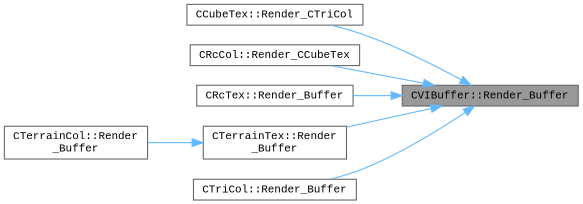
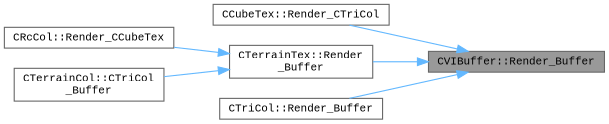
  digraph {
    fontname="Liberation Mono"
    rankdir=RL
    node [color=grey40 fillcolor=white fontname="Liberation Mono" fontsize=10 shape=box style=filled]
    edge [color=steelblue1 dir=back fontname="Liberation Mono" fontsize=10 labelfontname=Helvetica labelfontsize=10 style=solid]
    n1 [color=gray40 fillcolor=grey60 fontcolor=black height=0.2 label="CVIBuffer::Render_Buffer" width=0.4]
    n2 [height=0.2 label="CCubeTex::Render_CTriCol" width=0.4]
    n3 [height=0.2 label="CRcCol::Render_CCubeTex" width=0.4]
-   n4 [height=0.2 label="CRcTex::Render_Buffer" width=0.4]
    n5 [height=0.2 label="CTerrainTex::Render\l_Buffer" width=0.4]
    n6 [height=0.2 label="CTriCol::Render_Buffer" width=0.4]
-   n7 [height=0.2 label="CTerrainCol::Render\l_Buffer" width=0.4]
+   n7 [height=0.2 label="CTerrainCol::CTriCol\l_Buffer" width=0.4]
    n1 -> n2
-   n1 -> n3
-   n1 -> n4
+   n5 -> n3
    n1 -> n5
    n1 -> n6
    n5 -> n7
  }
